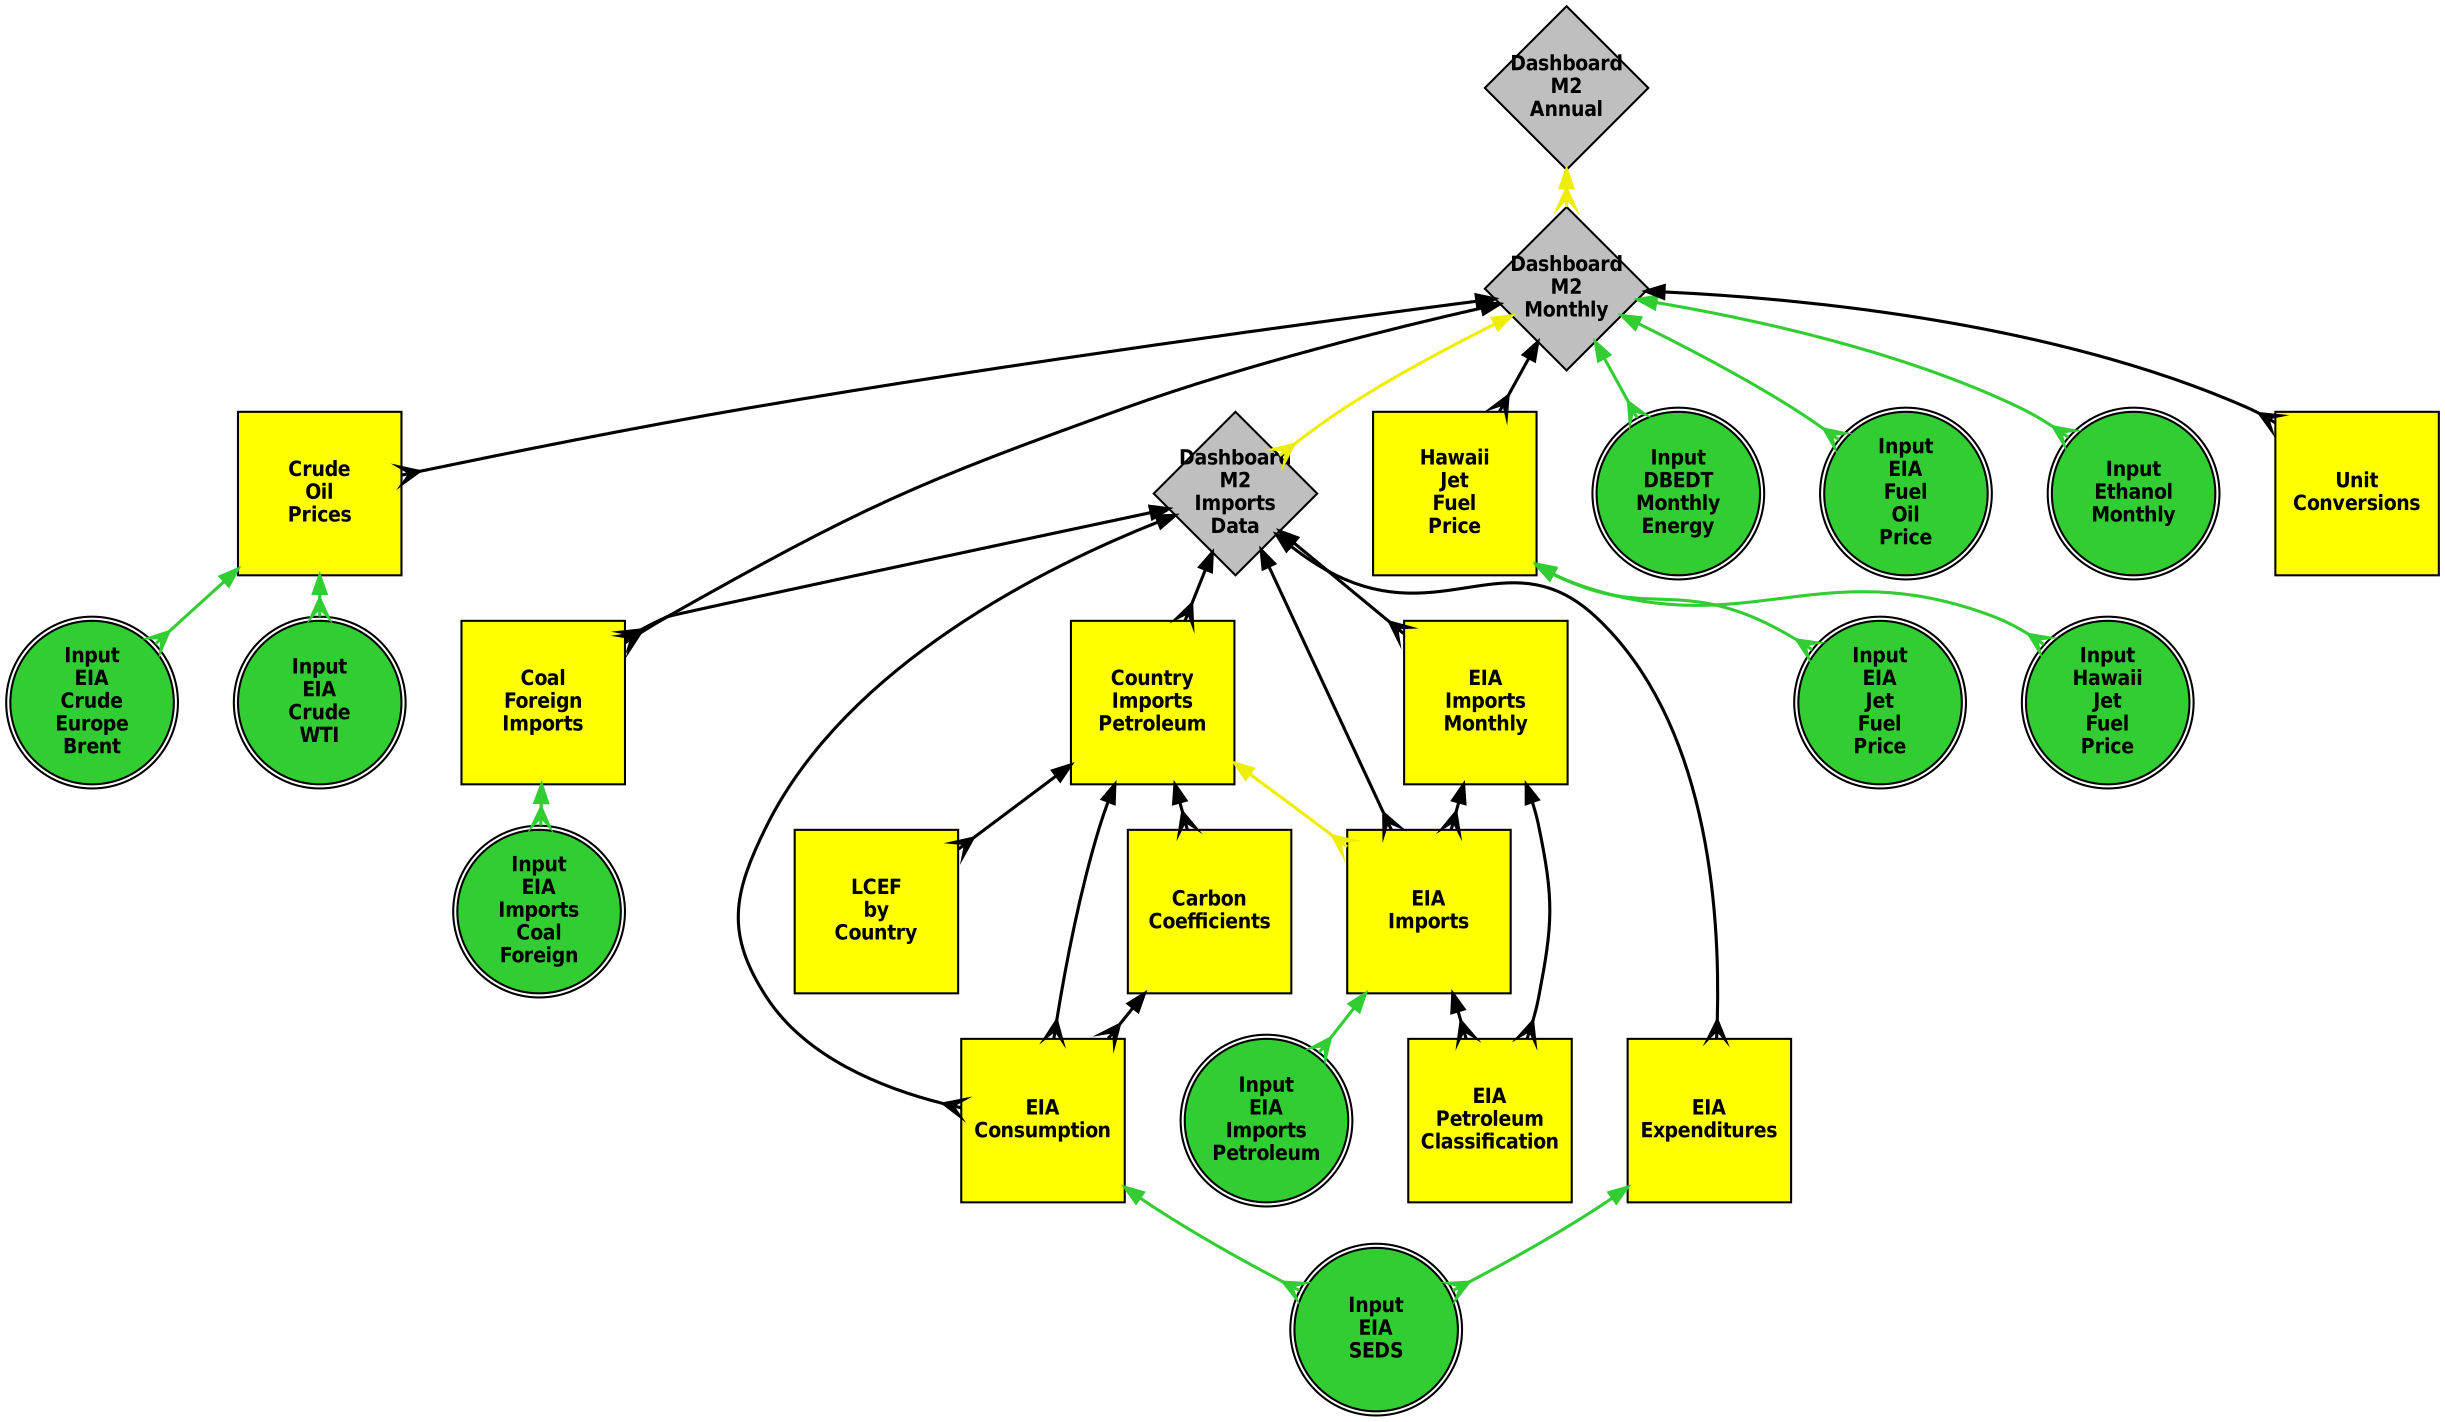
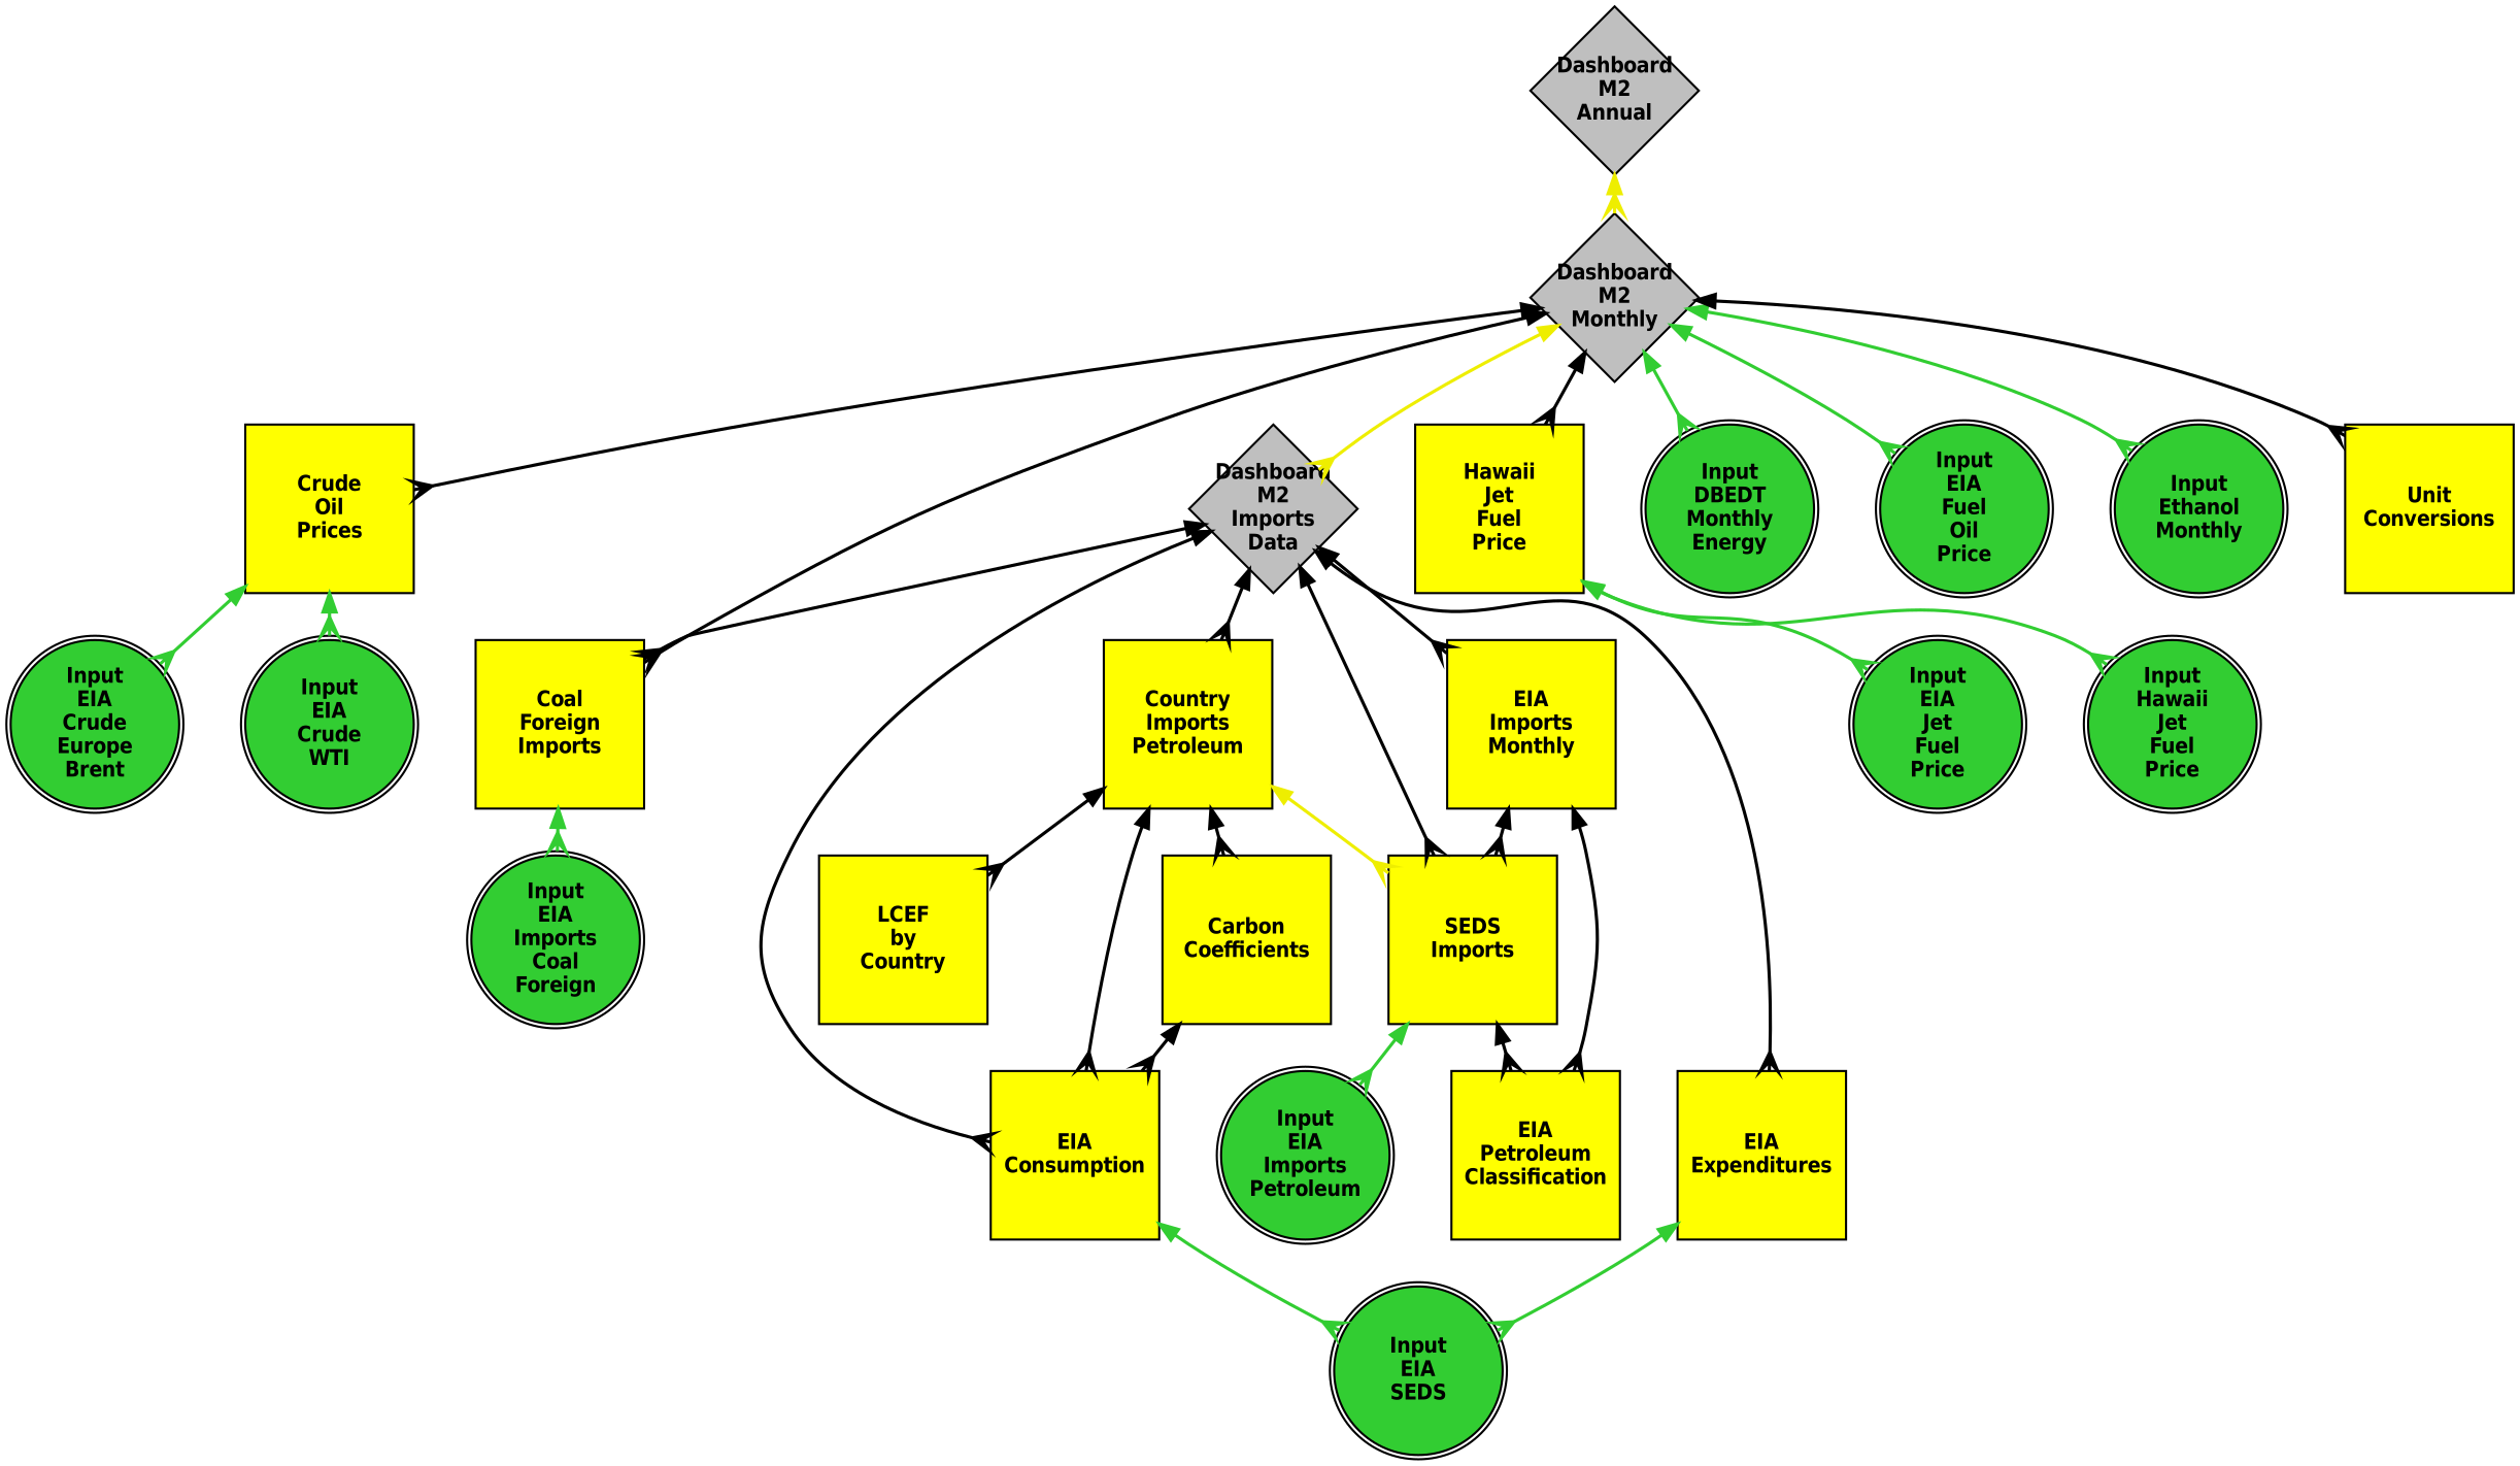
  digraph {
    nodesep=0.75
    node [fillcolor=yellow fixedsize=true fontname="Helvetica-Narrow-Bold" fontsize=20 penwidth=2 shape=box style=filled]
    edge [arrowhead=crow arrowsize=1.75 color=black dir=both penwidth=3]
    n1 [fillcolor=grey75 height=2.2 label="Dashboard\nM2\nAnnual" shape=diamond width=2.2]
    n2 [fillcolor=grey75 height=2.2 label="Dashboard\nM2\nMonthly" shape=diamond width=2.2]
    n3 [height=2.2 label="Coal\nForeign\nImports" width=2.2]
    n4 [height=2.2 label="Crude\nOil\nPrices" width=2.2]
    n5 [fillcolor=grey75 height=2.2 label="Dashboard\nM2\nImports\nData" shape=diamond width=2.2]
    n6 [height=2.2 label="Hawaii\nJet\nFuel\nPrice" width=2.2]
    n7 [fillcolor=limegreen height=2.2 label="Input\nDBEDT\nMonthly\nEnergy" shape=doublecircle width=2.2]
    n8 [fillcolor=limegreen height=2.2 label="Input\nEIA\nFuel\nOil\nPrice" shape=doublecircle width=2.2]
    n9 [fillcolor=limegreen height=2.2 label="Input\nEthanol\nMonthly" shape=doublecircle width=2.2]
    n10 [height=2.2 label="Unit\nConversions" width=2.2]
    n11 [fillcolor=limegreen height=2.2 label="Input\nEIA\nImports\nCoal\nForeign" shape=doublecircle width=2.2]
    n12 [fillcolor=limegreen height=2.2 label="Input\nEIA\nCrude\nEurope\nBrent" shape=doublecircle width=2.2]
    n13 [fillcolor=limegreen height=2.2 label="Input\nEIA\nCrude\nWTI" shape=doublecircle width=2.2]
    n14 [height=2.2 label="Country\nImports\nPetroleum" width=2.2]
    n15 [height=2.2 label="EIA\nConsumption" width=2.2]
    n16 [height=2.2 label="EIA\nExpenditures" width=2.2]
-   n17 [height=2.2 label="EIA\nImports" width=2.2]
+   n17 [height=2.2 label="SEDS\nImports" width=2.2]
    n18 [height=2.2 label="EIA\nImports\nMonthly" width=2.2]
    n19 [fillcolor=limegreen height=2.2 label="Input\nEIA\nJet\nFuel\nPrice" shape=doublecircle width=2.2]
    n20 [fillcolor=limegreen height=2.2 label="Input\nHawaii\nJet\nFuel\nPrice" shape=doublecircle width=2.2]
    n21 [height=2.2 label="Carbon\nCoefficients" width=2.2]
    n22 [height=2.2 label="LCEF\nby\nCountry" width=2.2]
    n23 [fillcolor=limegreen height=2.2 label="Input\nEIA\nSEDS" shape=doublecircle width=2.2]
    n24 [height=2.2 label="EIA\nPetroleum\nClassification" width=2.2]
    n25 [fillcolor=limegreen height=2.2 label="Input\nEIA\nImports\nPetroleum" shape=doublecircle width=2.2]
    n1 -> n2 [color=yellow2]
    n2 -> n3
    n2 -> n4
    n2 -> n5 [color=yellow2]
    n2 -> n6
    n2 -> n7 [color=limegreen]
    n2 -> n8 [color=limegreen]
    n2 -> n9 [color=limegreen]
    n2 -> n10
    n3 -> n11 [color=limegreen]
    n4 -> n12 [color=limegreen]
    n4 -> n13 [color=limegreen]
    n5 -> n3
    n5 -> n14
    n5 -> n15
    n5 -> n16
    n5 -> n17
    n5 -> n18
    n6 -> n19 [color=limegreen]
    n6 -> n20 [color=limegreen]
    n14 -> n15
    n14 -> n17 [color=yellow2]
    n14 -> n21
    n14 -> n22
    n15 -> n23 [color=limegreen]
    n16 -> n23 [color=limegreen]
    n17 -> n24
    n17 -> n25 [color=limegreen]
    n18 -> n17
    n18 -> n24
    n21 -> n15
  }
